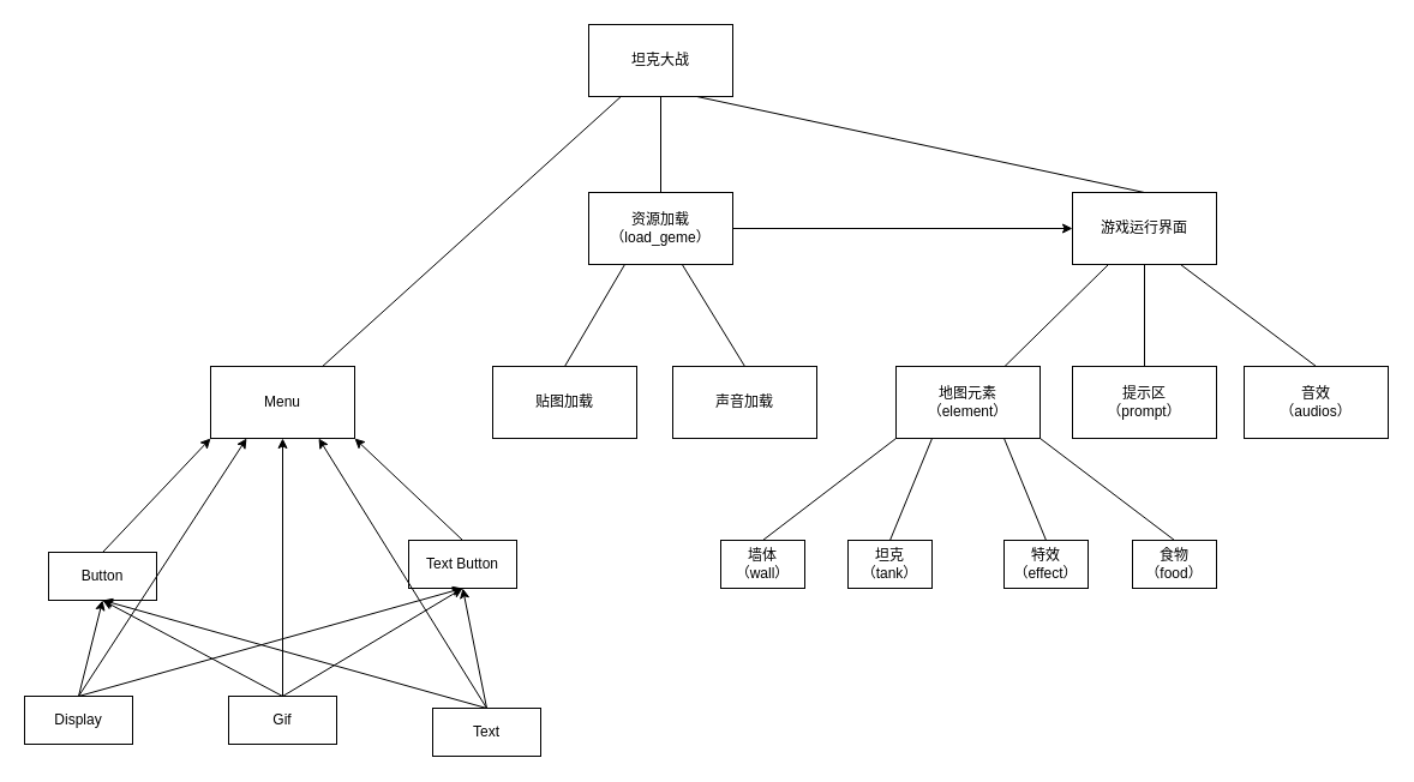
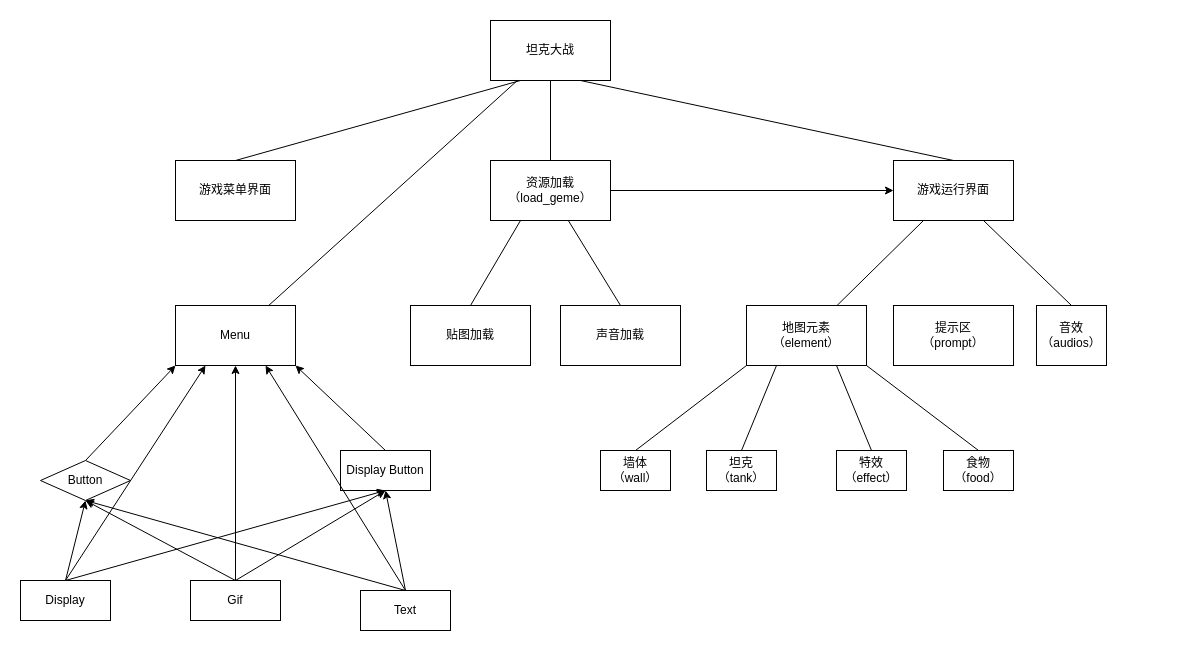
  <mxCell id="0" />
  <mxCell id="1" parent="0" />
  <mxCell id="2" value="坦克大战" style="rounded=0;whiteSpace=wrap;html=1;" parent="1" vertex="1"><mxGeometry x="490" y="20" width="120" height="60" as="geometry" /></mxCell>
+ <mxCell id="3" value="游戏菜单界面" style="rounded=0;whiteSpace=wrap;html=1;" parent="1" vertex="1"><mxGeometry x="175" y="160" width="120" height="60" as="geometry" /></mxCell>
  <mxCell id="4" value="游戏运行界面" style="rounded=0;whiteSpace=wrap;html=1;" parent="1" vertex="1"><mxGeometry x="893" y="160" width="120" height="60" as="geometry" /></mxCell>
  <mxCell id="5" value="Menu" style="rounded=0;whiteSpace=wrap;html=1;" parent="1" vertex="1"><mxGeometry x="175" y="305" width="120" height="60" as="geometry" /></mxCell>
  <mxCell id="6" value="" style="endArrow=none;html=1;rounded=0;fillColor=#000000;" parent="1" source="5" target="2" edge="1"><mxGeometry width="50" height="50" relative="1" as="geometry"><mxPoint x="550" y="240" as="sourcePoint" /><mxPoint x="600" y="190" as="targetPoint" /></mxGeometry></mxCell>
+ <mxCell id="7" value="" style="endArrow=none;html=1;rounded=0;fillColor=#000000;entryX=0.25;entryY=1;entryDx=0;entryDy=0;exitX=0.5;exitY=0;exitDx=0;exitDy=0;" parent="1" source="3" target="2" edge="1"><mxGeometry width="50" height="50" relative="1" as="geometry"><mxPoint x="620" y="240" as="sourcePoint" /><mxPoint x="670" y="190" as="targetPoint" /></mxGeometry></mxCell>
  <mxCell id="8" value="" style="endArrow=none;html=1;rounded=0;fillColor=#000000;entryX=0.75;entryY=1;entryDx=0;entryDy=0;exitX=0.5;exitY=0;exitDx=0;exitDy=0;" parent="1" source="4" target="2" edge="1"><mxGeometry width="50" height="50" relative="1" as="geometry"><mxPoint x="620" y="240" as="sourcePoint" /><mxPoint x="670" y="190" as="targetPoint" /></mxGeometry></mxCell>
  <mxCell id="9" value="Display" style="rounded=0;whiteSpace=wrap;html=1;" parent="1" vertex="1"><mxGeometry x="20" y="580" width="90" height="40" as="geometry" /></mxCell>
  <mxCell id="10" value="Text" style="rounded=0;whiteSpace=wrap;html=1;" parent="1" vertex="1"><mxGeometry x="360" y="590" width="90" height="40" as="geometry" /></mxCell>
- <mxCell id="11" value="Text Button" style="rounded=0;whiteSpace=wrap;html=1;" parent="1" vertex="1"><mxGeometry x="340" y="450" width="90" height="40" as="geometry" /></mxCell>
- <mxCell id="12" value="Button" style="rounded=0;whiteSpace=wrap;html=1;" parent="1" vertex="1"><mxGeometry x="40" y="460" width="90" height="40" as="geometry" /></mxCell>
+ <mxCell id="11" value="Display Button" style="rounded=0;whiteSpace=wrap;html=1;" parent="1" vertex="1"><mxGeometry x="340" y="450" width="90" height="40" as="geometry" /></mxCell>
+ <mxCell id="12" value="Button" style="rhombus;whiteSpace=wrap;html=1;" parent="1" vertex="1"><mxGeometry x="40" y="460" width="90" height="40" as="geometry" /></mxCell>
  <mxCell id="13" value="Gif" style="rounded=0;whiteSpace=wrap;html=1;" parent="1" vertex="1"><mxGeometry x="190" y="580" width="90" height="40" as="geometry" /></mxCell>
  <mxCell id="14" value="" style="endArrow=classic;html=1;rounded=0;entryX=0.5;entryY=1;entryDx=0;entryDy=0;exitX=0.5;exitY=0;exitDx=0;exitDy=0;" edge="1" parent="1" source="9" target="12"><mxGeometry width="50" height="50" relative="1" as="geometry"><mxPoint x="450" y="510" as="sourcePoint" /><mxPoint x="500" y="460" as="targetPoint" /></mxGeometry></mxCell>
  <mxCell id="15" value="" style="endArrow=classic;html=1;rounded=0;entryX=0.5;entryY=1;entryDx=0;entryDy=0;exitX=0.5;exitY=0;exitDx=0;exitDy=0;" edge="1" parent="1" source="13" target="12"><mxGeometry width="50" height="50" relative="1" as="geometry"><mxPoint x="450" y="510" as="sourcePoint" /><mxPoint x="500" y="460" as="targetPoint" /></mxGeometry></mxCell>
  <mxCell id="16" value="" style="endArrow=classic;html=1;rounded=0;exitX=0.5;exitY=0;exitDx=0;exitDy=0;entryX=0.5;entryY=1;entryDx=0;entryDy=0;" edge="1" parent="1" source="10" target="12"><mxGeometry width="50" height="50" relative="1" as="geometry"><mxPoint x="450" y="510" as="sourcePoint" /><mxPoint x="500" y="460" as="targetPoint" /></mxGeometry></mxCell>
  <mxCell id="17" value="" style="endArrow=classic;html=1;rounded=0;exitX=0.5;exitY=0;exitDx=0;exitDy=0;entryX=0.5;entryY=1;entryDx=0;entryDy=0;" edge="1" parent="1" source="9" target="11"><mxGeometry width="50" height="50" relative="1" as="geometry"><mxPoint x="450" y="510" as="sourcePoint" /><mxPoint x="450" y="560" as="targetPoint" /></mxGeometry></mxCell>
  <mxCell id="18" value="" style="endArrow=classic;html=1;rounded=0;exitX=0.5;exitY=0;exitDx=0;exitDy=0;entryX=0.5;entryY=1;entryDx=0;entryDy=0;" edge="1" parent="1" source="13" target="11"><mxGeometry width="50" height="50" relative="1" as="geometry"><mxPoint x="450" y="510" as="sourcePoint" /><mxPoint x="410" y="530" as="targetPoint" /></mxGeometry></mxCell>
  <mxCell id="19" value="" style="endArrow=classic;html=1;rounded=0;exitX=0.5;exitY=0;exitDx=0;exitDy=0;entryX=0.5;entryY=1;entryDx=0;entryDy=0;" edge="1" parent="1" source="10" target="11"><mxGeometry width="50" height="50" relative="1" as="geometry"><mxPoint x="450" y="510" as="sourcePoint" /><mxPoint x="400" y="530" as="targetPoint" /></mxGeometry></mxCell>
  <mxCell id="20" value="" style="endArrow=classic;html=1;rounded=0;entryX=0.5;entryY=1;entryDx=0;entryDy=0;exitX=0.5;exitY=0;exitDx=0;exitDy=0;" edge="1" parent="1" source="13" target="5"><mxGeometry width="50" height="50" relative="1" as="geometry"><mxPoint x="580" y="340" as="sourcePoint" /><mxPoint x="630" y="290" as="targetPoint" /></mxGeometry></mxCell>
  <mxCell id="21" value="" style="endArrow=classic;html=1;rounded=0;entryX=0.75;entryY=1;entryDx=0;entryDy=0;exitX=0.5;exitY=0;exitDx=0;exitDy=0;" edge="1" parent="1" source="10" target="5"><mxGeometry width="50" height="50" relative="1" as="geometry"><mxPoint x="580" y="340" as="sourcePoint" /><mxPoint x="630" y="290" as="targetPoint" /></mxGeometry></mxCell>
  <mxCell id="22" value="" style="endArrow=classic;html=1;rounded=0;entryX=1;entryY=1;entryDx=0;entryDy=0;exitX=0.5;exitY=0;exitDx=0;exitDy=0;" edge="1" parent="1" source="11" target="5"><mxGeometry width="50" height="50" relative="1" as="geometry"><mxPoint x="415" y="530" as="sourcePoint" /><mxPoint x="275" y="375" as="targetPoint" /></mxGeometry></mxCell>
  <mxCell id="23" value="" style="endArrow=classic;html=1;rounded=0;entryX=0.25;entryY=1;entryDx=0;entryDy=0;exitX=0.5;exitY=0;exitDx=0;exitDy=0;" edge="1" parent="1" source="9" target="5"><mxGeometry width="50" height="50" relative="1" as="geometry"><mxPoint x="425" y="540" as="sourcePoint" /><mxPoint x="285" y="385" as="targetPoint" /></mxGeometry></mxCell>
  <mxCell id="24" value="" style="endArrow=classic;html=1;rounded=0;entryX=0;entryY=1;entryDx=0;entryDy=0;exitX=0.5;exitY=0;exitDx=0;exitDy=0;" edge="1" parent="1" source="12" target="5"><mxGeometry width="50" height="50" relative="1" as="geometry"><mxPoint x="435" y="550" as="sourcePoint" /><mxPoint x="295" y="395" as="targetPoint" /></mxGeometry></mxCell>
  <mxCell id="25" value="资源加载（load_geme）" style="rounded=0;whiteSpace=wrap;html=1;" vertex="1" parent="1"><mxGeometry x="490" y="160" width="120" height="60" as="geometry" /></mxCell>
  <mxCell id="26" value="地图元素&lt;br&gt;（element）" style="rounded=0;whiteSpace=wrap;html=1;" vertex="1" parent="1"><mxGeometry x="746" y="305" width="120" height="60" as="geometry" /></mxCell>
  <mxCell id="27" value="提示区&lt;br&gt;（prompt）" style="rounded=0;whiteSpace=wrap;html=1;" vertex="1" parent="1"><mxGeometry x="893" y="305" width="120" height="60" as="geometry" /></mxCell>
  <mxCell id="28" value="" style="endArrow=none;html=1;rounded=0;entryX=0.25;entryY=1;entryDx=0;entryDy=0;" edge="1" parent="1" source="26" target="4"><mxGeometry width="50" height="50" relative="1" as="geometry"><mxPoint x="800" y="340" as="sourcePoint" /><mxPoint x="850" y="290" as="targetPoint" /></mxGeometry></mxCell>
  <mxCell id="29" value="" style="endArrow=none;html=1;rounded=0;entryX=0.5;entryY=1;entryDx=0;entryDy=0;exitX=0.5;exitY=0;exitDx=0;exitDy=0;" edge="1" parent="1" source="25" target="2"><mxGeometry width="50" height="50" relative="1" as="geometry"><mxPoint x="600" y="240" as="sourcePoint" /><mxPoint x="650" y="190" as="targetPoint" /></mxGeometry></mxCell>
  <mxCell id="30" value="" style="endArrow=classic;html=1;rounded=0;entryX=0;entryY=0.5;entryDx=0;entryDy=0;exitX=1;exitY=0.5;exitDx=0;exitDy=0;" edge="1" parent="1" source="25" target="4"><mxGeometry width="50" height="50" relative="1" as="geometry"><mxPoint x="600" y="240" as="sourcePoint" /><mxPoint x="650" y="190" as="targetPoint" /></mxGeometry></mxCell>
- <mxCell id="31" value="" style="endArrow=none;html=1;rounded=0;entryX=0.5;entryY=0;entryDx=0;entryDy=0;exitX=0.5;exitY=1;exitDx=0;exitDy=0;" edge="1" parent="1" source="4" target="27"><mxGeometry width="50" height="50" relative="1" as="geometry"><mxPoint x="570" y="340" as="sourcePoint" /><mxPoint x="620" y="290" as="targetPoint" /></mxGeometry></mxCell>
- <mxCell id="32" value="音效&lt;br&gt;（audios）" style="rounded=0;whiteSpace=wrap;html=1;" vertex="1" parent="1"><mxGeometry x="1036" y="305" width="120" height="60" as="geometry" /></mxCell>
+ <mxCell id="32" value="音效&lt;br&gt;（audios）" style="rounded=0;whiteSpace=wrap;html=1;" vertex="1" parent="1"><mxGeometry x="1036" y="305" width="70" height="60" as="geometry" /></mxCell>
  <mxCell id="33" value="" style="endArrow=none;html=1;rounded=0;entryX=0.75;entryY=1;entryDx=0;entryDy=0;exitX=0.5;exitY=0;exitDx=0;exitDy=0;" edge="1" parent="1" source="32" target="4"><mxGeometry width="50" height="50" relative="1" as="geometry"><mxPoint x="1070" y="240" as="sourcePoint" /><mxPoint x="1120" y="190" as="targetPoint" /></mxGeometry></mxCell>
  <mxCell id="34" value="墙体&lt;br&gt;（wall）" style="rounded=0;whiteSpace=wrap;html=1;" vertex="1" parent="1"><mxGeometry x="600" y="450" width="70" height="40" as="geometry" /></mxCell>
  <mxCell id="35" value="坦克&lt;br&gt;（tank）" style="rounded=0;whiteSpace=wrap;html=1;" vertex="1" parent="1"><mxGeometry x="706" y="450" width="70" height="40" as="geometry" /></mxCell>
  <mxCell id="36" value="特效&lt;br&gt;（effect）" style="rounded=0;whiteSpace=wrap;html=1;" vertex="1" parent="1"><mxGeometry x="836" y="450" width="70" height="40" as="geometry" /></mxCell>
  <mxCell id="37" value="食物&lt;br&gt;（food）" style="rounded=0;whiteSpace=wrap;html=1;" vertex="1" parent="1"><mxGeometry x="943" y="450" width="70" height="40" as="geometry" /></mxCell>
  <mxCell id="38" value="" style="endArrow=none;html=1;rounded=0;entryX=0;entryY=1;entryDx=0;entryDy=0;exitX=0.5;exitY=0;exitDx=0;exitDy=0;" edge="1" parent="1" source="34" target="26"><mxGeometry width="50" height="50" relative="1" as="geometry"><mxPoint x="640" y="380" as="sourcePoint" /><mxPoint x="700" y="330" as="targetPoint" /></mxGeometry></mxCell>
  <mxCell id="39" value="" style="endArrow=none;html=1;rounded=0;entryX=0.25;entryY=1;entryDx=0;entryDy=0;exitX=0.5;exitY=0;exitDx=0;exitDy=0;" edge="1" parent="1" source="35" target="26"><mxGeometry width="50" height="50" relative="1" as="geometry"><mxPoint x="640" y="380" as="sourcePoint" /><mxPoint x="690" y="330" as="targetPoint" /></mxGeometry></mxCell>
  <mxCell id="40" value="" style="endArrow=none;html=1;rounded=0;entryX=0.75;entryY=1;entryDx=0;entryDy=0;exitX=0.5;exitY=0;exitDx=0;exitDy=0;" edge="1" parent="1" source="36" target="26"><mxGeometry width="50" height="50" relative="1" as="geometry"><mxPoint x="640" y="380" as="sourcePoint" /><mxPoint x="690" y="330" as="targetPoint" /></mxGeometry></mxCell>
  <mxCell id="41" value="" style="endArrow=none;html=1;rounded=0;entryX=1;entryY=1;entryDx=0;entryDy=0;exitX=0.5;exitY=0;exitDx=0;exitDy=0;" edge="1" parent="1" source="37" target="26"><mxGeometry width="50" height="50" relative="1" as="geometry"><mxPoint x="640" y="380" as="sourcePoint" /><mxPoint x="690" y="330" as="targetPoint" /></mxGeometry></mxCell>
  <mxCell id="42" value="贴图加载" style="rounded=0;whiteSpace=wrap;html=1;" vertex="1" parent="1"><mxGeometry x="410" y="305" width="120" height="60" as="geometry" /></mxCell>
  <mxCell id="43" value="声音加载" style="rounded=0;whiteSpace=wrap;html=1;" vertex="1" parent="1"><mxGeometry x="560" y="305" width="120" height="60" as="geometry" /></mxCell>
  <mxCell id="44" value="" style="endArrow=none;html=1;rounded=0;entryX=0.25;entryY=1;entryDx=0;entryDy=0;exitX=0.5;exitY=0;exitDx=0;exitDy=0;" edge="1" parent="1" source="42" target="25"><mxGeometry width="50" height="50" relative="1" as="geometry"><mxPoint x="750" y="410" as="sourcePoint" /><mxPoint x="800" y="360" as="targetPoint" /></mxGeometry></mxCell>
  <mxCell id="45" value="" style="endArrow=none;html=1;rounded=0;entryX=0.646;entryY=0.992;entryDx=0;entryDy=0;entryPerimeter=0;exitX=0.5;exitY=0;exitDx=0;exitDy=0;" edge="1" parent="1" source="43" target="25"><mxGeometry width="50" height="50" relative="1" as="geometry"><mxPoint x="750" y="410" as="sourcePoint" /><mxPoint x="800" y="360" as="targetPoint" /></mxGeometry></mxCell>
